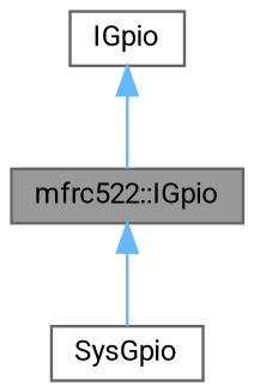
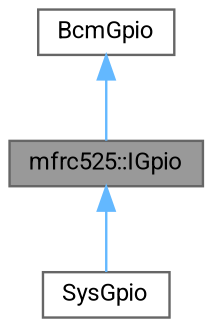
  digraph {
    fontname=Roboto
    node [color=gray40 fillcolor=white fontname=Roboto fontsize=10 shape=box style=filled]
    edge [color=steelblue1 dir=back fontname=Roboto fontsize=10 labelfontname=Helvetica labelfontsize=10 style=solid]
-   n1 [fillcolor=grey60 fontcolor=black height=0.2 label="mfrc522::IGpio" width=0.4]
+   n1 [fillcolor=grey60 fontcolor=black height=0.2 label="mfrc525::IGpio" width=0.4]
    n2 [height=0.2 label=SysGpio width=0.4]
-   n3 [height=0.2 label=IGpio width=0.4]
+   n3 [height=0.2 label=BcmGpio width=0.4]
    n1 -> n2
    n3 -> n1
  }
